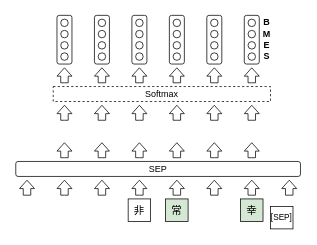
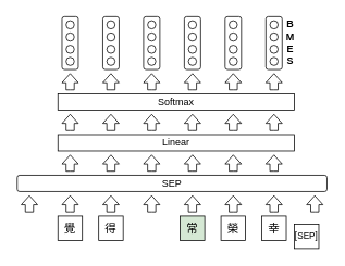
  <mxCell id="0" />
  <mxCell id="1" parent="0" />
  <mxCell id="2" value="&lt;font style=&quot;font-size: 12px;&quot;&gt;SEP&lt;/font&gt;" style="rounded=1;whiteSpace=wrap;html=1;fontSize=12;" parent="1" vertex="1"><mxGeometry x="20" y="215" width="380" height="20" as="geometry" /></mxCell>
- <mxCell id="5" value="非" style="whiteSpace=wrap;html=1;aspect=fixed;fontSize=14;" parent="1" vertex="1"><mxGeometry x="170" y="265" width="30" height="30" as="geometry" /></mxCell>
+ <mxCell id="3" value="覺" style="whiteSpace=wrap;html=1;aspect=fixed;fontSize=14;" parent="1" vertex="1"><mxGeometry x="70" y="265" width="30" height="30" as="geometry" /></mxCell>
+ <mxCell id="4" value="得" style="whiteSpace=wrap;html=1;aspect=fixed;fontSize=14;" parent="1" vertex="1"><mxGeometry x="120" y="265" width="30" height="30" as="geometry" /></mxCell>
  <mxCell id="6" value="常" style="whiteSpace=wrap;html=1;aspect=fixed;fontSize=14;fillColor=#d5e8d4;" parent="1" vertex="1"><mxGeometry x="220" y="265" width="30" height="30" as="geometry" /></mxCell>
- <mxCell id="8" value="幸" style="whiteSpace=wrap;html=1;aspect=fixed;fontSize=14;fillColor=#d5e8d4;" parent="1" vertex="1"><mxGeometry x="320" y="265" width="30" height="30" as="geometry" /></mxCell>
+ <mxCell id="7" value="榮" style="whiteSpace=wrap;html=1;aspect=fixed;fontSize=14;" parent="1" vertex="1"><mxGeometry x="270" y="265" width="30" height="30" as="geometry" /></mxCell>
+ <mxCell id="8" value="幸" style="whiteSpace=wrap;html=1;aspect=fixed;fontSize=14;" parent="1" vertex="1"><mxGeometry x="320" y="265" width="30" height="30" as="geometry" /></mxCell>
  <mxCell id="9" value="&lt;font style=&quot;font-size: 11px&quot;&gt;[SEP]&lt;/font&gt;" style="whiteSpace=wrap;html=1;aspect=fixed;fontSize=11;" parent="1" vertex="1"><mxGeometry x="360" y="275" width="30" height="30" as="geometry" /></mxCell>
- <mxCell id="11" value="Softmax" style="whiteSpace=wrap;html=1;fontSize=12;dashed=1;" parent="1" vertex="1"><mxGeometry x="70" y="115" width="290" height="20" as="geometry" /></mxCell>
+ <mxCell id="10" value="Linear" style="whiteSpace=wrap;html=1;fontSize=12;" parent="1" vertex="1"><mxGeometry x="70" y="165" width="290" height="20" as="geometry" /></mxCell>
+ <mxCell id="11" value="Softmax" style="whiteSpace=wrap;html=1;fontSize=12;" parent="1" vertex="1"><mxGeometry x="70" y="115" width="290" height="20" as="geometry" /></mxCell>
  <mxCell id="12" value="" style="group" parent="1" vertex="1" connectable="0"><mxGeometry x="25" y="140" width="370" height="20" as="geometry" /></mxCell>
  <mxCell id="13" value="" style="html=1;shadow=0;dashed=0;align=center;verticalAlign=middle;shape=mxgraph.arrows2.arrow;dy=0.5;dx=11.18;direction=north;notch=0;fontSize=12;container=0;" parent="12" vertex="1"><mxGeometry x="50" width="20" height="20" as="geometry" /></mxCell>
  <mxCell id="14" value="" style="html=1;shadow=0;dashed=0;align=center;verticalAlign=middle;shape=mxgraph.arrows2.arrow;dy=0.5;dx=11.18;direction=north;notch=0;fontSize=12;container=0;" parent="12" vertex="1"><mxGeometry x="100" width="20" height="20" as="geometry" /></mxCell>
  <mxCell id="15" value="" style="html=1;shadow=0;dashed=0;align=center;verticalAlign=middle;shape=mxgraph.arrows2.arrow;dy=0.5;dx=11.18;direction=north;notch=0;fontSize=12;container=0;" parent="12" vertex="1"><mxGeometry x="150" width="20" height="20" as="geometry" /></mxCell>
  <mxCell id="16" value="" style="html=1;shadow=0;dashed=0;align=center;verticalAlign=middle;shape=mxgraph.arrows2.arrow;dy=0.5;dx=11.18;direction=north;notch=0;fontSize=12;container=0;" parent="12" vertex="1"><mxGeometry x="200" width="20" height="20" as="geometry" /></mxCell>
  <mxCell id="17" value="" style="html=1;shadow=0;dashed=0;align=center;verticalAlign=middle;shape=mxgraph.arrows2.arrow;dy=0.5;dx=11.18;direction=north;notch=0;fontSize=12;container=0;" parent="12" vertex="1"><mxGeometry x="250" width="20" height="20" as="geometry" /></mxCell>
  <mxCell id="18" value="" style="html=1;shadow=0;dashed=0;align=center;verticalAlign=middle;shape=mxgraph.arrows2.arrow;dy=0.5;dx=11.18;direction=north;notch=0;fontSize=12;container=0;" parent="12" vertex="1"><mxGeometry x="300" width="20" height="20" as="geometry" /></mxCell>
  <mxCell id="19" value="" style="group" parent="1" vertex="1" connectable="0"><mxGeometry x="25" y="25" width="370" height="85" as="geometry" /></mxCell>
  <mxCell id="20" value="" style="group" parent="19" vertex="1" connectable="0"><mxGeometry y="65" width="370" height="20" as="geometry" /></mxCell>
  <mxCell id="21" value="" style="html=1;shadow=0;dashed=0;align=center;verticalAlign=middle;shape=mxgraph.arrows2.arrow;dy=0.5;dx=11.18;direction=north;notch=0;fontSize=12;container=0;" parent="20" vertex="1"><mxGeometry x="50" width="20" height="20" as="geometry" /></mxCell>
  <mxCell id="22" value="" style="html=1;shadow=0;dashed=0;align=center;verticalAlign=middle;shape=mxgraph.arrows2.arrow;dy=0.5;dx=11.18;direction=north;notch=0;fontSize=12;container=0;" parent="20" vertex="1"><mxGeometry x="100" width="20" height="20" as="geometry" /></mxCell>
  <mxCell id="23" value="" style="html=1;shadow=0;dashed=0;align=center;verticalAlign=middle;shape=mxgraph.arrows2.arrow;dy=0.5;dx=11.18;direction=north;notch=0;fontSize=12;container=0;" parent="20" vertex="1"><mxGeometry x="150" width="20" height="20" as="geometry" /></mxCell>
  <mxCell id="24" value="" style="html=1;shadow=0;dashed=0;align=center;verticalAlign=middle;shape=mxgraph.arrows2.arrow;dy=0.5;dx=11.18;direction=north;notch=0;fontSize=12;container=0;" parent="20" vertex="1"><mxGeometry x="200" width="20" height="20" as="geometry" /></mxCell>
  <mxCell id="25" value="" style="html=1;shadow=0;dashed=0;align=center;verticalAlign=middle;shape=mxgraph.arrows2.arrow;dy=0.5;dx=11.18;direction=north;notch=0;fontSize=12;container=0;" parent="20" vertex="1"><mxGeometry x="250" width="20" height="20" as="geometry" /></mxCell>
  <mxCell id="26" value="" style="html=1;shadow=0;dashed=0;align=center;verticalAlign=middle;shape=mxgraph.arrows2.arrow;dy=0.5;dx=11.18;direction=north;notch=0;fontSize=12;container=0;" parent="20" vertex="1"><mxGeometry x="300" width="20" height="20" as="geometry" /></mxCell>
  <mxCell id="27" value="" style="group" parent="19" vertex="1" connectable="0"><mxGeometry x="50" y="-5" width="320" height="65" as="geometry" /></mxCell>
  <mxCell id="28" value="" style="rounded=1;whiteSpace=wrap;html=1;fontSize=12;container=0;" parent="27" vertex="1"><mxGeometry width="20" height="65" as="geometry" /></mxCell>
  <mxCell id="29" value="" style="ellipse;whiteSpace=wrap;html=1;aspect=fixed;fontSize=12;container=0;" parent="27" vertex="1"><mxGeometry x="5" y="5" width="10" height="10" as="geometry" /></mxCell>
  <mxCell id="30" value="" style="ellipse;whiteSpace=wrap;html=1;aspect=fixed;fontSize=12;container=0;" parent="27" vertex="1"><mxGeometry x="5" y="20" width="10" height="10" as="geometry" /></mxCell>
  <mxCell id="31" value="" style="ellipse;whiteSpace=wrap;html=1;aspect=fixed;fontSize=12;container=0;" parent="27" vertex="1"><mxGeometry x="5" y="35" width="10" height="10" as="geometry" /></mxCell>
  <mxCell id="32" value="" style="ellipse;whiteSpace=wrap;html=1;aspect=fixed;fontSize=12;container=0;" parent="27" vertex="1"><mxGeometry x="5" y="50" width="10" height="10" as="geometry" /></mxCell>
  <mxCell id="33" value="" style="rounded=1;whiteSpace=wrap;html=1;fontSize=12;container=0;" parent="27" vertex="1"><mxGeometry x="50" width="20" height="65" as="geometry" /></mxCell>
  <mxCell id="34" value="" style="ellipse;whiteSpace=wrap;html=1;aspect=fixed;fontSize=12;container=0;" parent="27" vertex="1"><mxGeometry x="55" y="5" width="10" height="10" as="geometry" /></mxCell>
  <mxCell id="35" value="" style="ellipse;whiteSpace=wrap;html=1;aspect=fixed;fontSize=12;container=0;" parent="27" vertex="1"><mxGeometry x="55" y="20" width="10" height="10" as="geometry" /></mxCell>
  <mxCell id="36" value="" style="ellipse;whiteSpace=wrap;html=1;aspect=fixed;fontSize=12;container=0;" parent="27" vertex="1"><mxGeometry x="55" y="35" width="10" height="10" as="geometry" /></mxCell>
  <mxCell id="37" value="" style="ellipse;whiteSpace=wrap;html=1;aspect=fixed;fontSize=12;container=0;" parent="27" vertex="1"><mxGeometry x="55" y="50" width="10" height="10" as="geometry" /></mxCell>
  <mxCell id="38" value="" style="rounded=1;whiteSpace=wrap;html=1;fontSize=12;container=0;" parent="27" vertex="1"><mxGeometry x="100" width="20" height="65" as="geometry" /></mxCell>
  <mxCell id="39" value="" style="ellipse;whiteSpace=wrap;html=1;aspect=fixed;fontSize=12;container=0;" parent="27" vertex="1"><mxGeometry x="105" y="5" width="10" height="10" as="geometry" /></mxCell>
  <mxCell id="40" value="" style="ellipse;whiteSpace=wrap;html=1;aspect=fixed;fontSize=12;container=0;" parent="27" vertex="1"><mxGeometry x="105" y="20" width="10" height="10" as="geometry" /></mxCell>
  <mxCell id="41" value="" style="ellipse;whiteSpace=wrap;html=1;aspect=fixed;fontSize=12;container=0;" parent="27" vertex="1"><mxGeometry x="105" y="35" width="10" height="10" as="geometry" /></mxCell>
  <mxCell id="42" value="" style="ellipse;whiteSpace=wrap;html=1;aspect=fixed;fontSize=12;container=0;" parent="27" vertex="1"><mxGeometry x="105" y="50" width="10" height="10" as="geometry" /></mxCell>
  <mxCell id="43" value="" style="rounded=1;whiteSpace=wrap;html=1;fontSize=12;container=0;" parent="27" vertex="1"><mxGeometry x="150" width="20" height="65" as="geometry" /></mxCell>
  <mxCell id="44" value="" style="ellipse;whiteSpace=wrap;html=1;aspect=fixed;fontSize=12;container=0;" parent="27" vertex="1"><mxGeometry x="155" y="5" width="10" height="10" as="geometry" /></mxCell>
  <mxCell id="45" value="" style="ellipse;whiteSpace=wrap;html=1;aspect=fixed;fontSize=12;container=0;" parent="27" vertex="1"><mxGeometry x="155" y="20" width="10" height="10" as="geometry" /></mxCell>
  <mxCell id="46" value="" style="ellipse;whiteSpace=wrap;html=1;aspect=fixed;fontSize=12;container=0;" parent="27" vertex="1"><mxGeometry x="155" y="35" width="10" height="10" as="geometry" /></mxCell>
  <mxCell id="47" value="" style="ellipse;whiteSpace=wrap;html=1;aspect=fixed;fontSize=12;container=0;" parent="27" vertex="1"><mxGeometry x="155" y="50" width="10" height="10" as="geometry" /></mxCell>
  <mxCell id="48" value="" style="rounded=1;whiteSpace=wrap;html=1;fontSize=12;container=0;" parent="27" vertex="1"><mxGeometry x="200" width="20" height="65" as="geometry" /></mxCell>
  <mxCell id="49" value="" style="ellipse;whiteSpace=wrap;html=1;aspect=fixed;fontSize=12;container=0;" parent="27" vertex="1"><mxGeometry x="205" y="5" width="10" height="10" as="geometry" /></mxCell>
  <mxCell id="50" value="" style="ellipse;whiteSpace=wrap;html=1;aspect=fixed;fontSize=12;container=0;" parent="27" vertex="1"><mxGeometry x="205" y="20" width="10" height="10" as="geometry" /></mxCell>
  <mxCell id="51" value="" style="ellipse;whiteSpace=wrap;html=1;aspect=fixed;fontSize=12;container=0;" parent="27" vertex="1"><mxGeometry x="205" y="35" width="10" height="10" as="geometry" /></mxCell>
  <mxCell id="52" value="" style="ellipse;whiteSpace=wrap;html=1;aspect=fixed;fontSize=12;container=0;" parent="27" vertex="1"><mxGeometry x="205" y="50" width="10" height="10" as="geometry" /></mxCell>
  <mxCell id="53" value="" style="rounded=1;whiteSpace=wrap;html=1;fontSize=12;container=0;" parent="27" vertex="1"><mxGeometry x="250" width="20" height="65" as="geometry" /></mxCell>
  <mxCell id="54" value="" style="ellipse;whiteSpace=wrap;html=1;aspect=fixed;fontSize=12;container=0;" parent="27" vertex="1"><mxGeometry x="255" y="5" width="10" height="10" as="geometry" /></mxCell>
  <mxCell id="55" value="" style="ellipse;whiteSpace=wrap;html=1;aspect=fixed;fontSize=12;container=0;" parent="27" vertex="1"><mxGeometry x="255" y="20" width="10" height="10" as="geometry" /></mxCell>
  <mxCell id="56" value="" style="ellipse;whiteSpace=wrap;html=1;aspect=fixed;fontSize=12;container=0;" parent="27" vertex="1"><mxGeometry x="255" y="35" width="10" height="10" as="geometry" /></mxCell>
  <mxCell id="57" value="" style="ellipse;whiteSpace=wrap;html=1;aspect=fixed;fontSize=12;container=0;" parent="27" vertex="1"><mxGeometry x="255" y="50" width="10" height="10" as="geometry" /></mxCell>
  <mxCell id="58" value="&lt;b&gt;B&lt;/b&gt;" style="text;html=1;strokeColor=none;fillColor=none;align=center;verticalAlign=middle;whiteSpace=wrap;rounded=0;fontSize=12;" parent="1" vertex="1"><mxGeometry x="345" width="20" height="20" as="geometry" y="20" /></mxCell>
  <mxCell id="59" value="&lt;b&gt;M&lt;/b&gt;" style="text;html=1;strokeColor=none;fillColor=none;align=center;verticalAlign=middle;whiteSpace=wrap;rounded=0;fontSize=12;" parent="1" vertex="1"><mxGeometry x="345" y="35" width="20" height="20" as="geometry" /></mxCell>
  <mxCell id="60" value="&lt;b&gt;E&lt;/b&gt;" style="text;html=1;strokeColor=none;fillColor=none;align=center;verticalAlign=middle;whiteSpace=wrap;rounded=0;fontSize=12;" parent="1" vertex="1"><mxGeometry x="345" y="50" width="20" height="20" as="geometry" /></mxCell>
  <mxCell id="61" value="&lt;b&gt;S&lt;/b&gt;" style="text;html=1;strokeColor=none;fillColor=none;align=center;verticalAlign=middle;whiteSpace=wrap;rounded=0;fontSize=12;" parent="1" vertex="1"><mxGeometry x="345" y="65" width="20" height="20" as="geometry" /></mxCell>
  <mxCell id="62" value="" style="html=1;shadow=0;dashed=0;align=center;verticalAlign=middle;shape=mxgraph.arrows2.arrow;dy=0.5;dx=11.18;direction=north;notch=0;fontSize=12;" parent="1" vertex="1"><mxGeometry x="75" y="190" width="20" height="20" as="geometry" /></mxCell>
  <mxCell id="63" value="" style="html=1;shadow=0;dashed=0;align=center;verticalAlign=middle;shape=mxgraph.arrows2.arrow;dy=0.5;dx=11.18;direction=north;notch=0;fontSize=12;" parent="1" vertex="1"><mxGeometry x="125" y="190" width="20" height="20" as="geometry" /></mxCell>
  <mxCell id="64" value="" style="html=1;shadow=0;dashed=0;align=center;verticalAlign=middle;shape=mxgraph.arrows2.arrow;dy=0.5;dx=11.18;direction=north;notch=0;fontSize=12;" parent="1" vertex="1"><mxGeometry x="175" y="190" width="20" height="20" as="geometry" /></mxCell>
  <mxCell id="65" value="" style="html=1;shadow=0;dashed=0;align=center;verticalAlign=middle;shape=mxgraph.arrows2.arrow;dy=0.5;dx=11.18;direction=north;notch=0;fontSize=12;" parent="1" vertex="1"><mxGeometry x="225" y="190" width="20" height="20" as="geometry" /></mxCell>
  <mxCell id="66" value="" style="html=1;shadow=0;dashed=0;align=center;verticalAlign=middle;shape=mxgraph.arrows2.arrow;dy=0.5;dx=11.18;direction=north;notch=0;fontSize=12;" parent="1" vertex="1"><mxGeometry x="275" y="190" width="20" height="20" as="geometry" /></mxCell>
  <mxCell id="67" value="" style="html=1;shadow=0;dashed=0;align=center;verticalAlign=middle;shape=mxgraph.arrows2.arrow;dy=0.5;dx=11.18;direction=north;notch=0;fontSize=12;" parent="1" vertex="1"><mxGeometry x="325" y="190" width="20" height="20" as="geometry" /></mxCell>
  <mxCell id="68" value="" style="html=1;shadow=0;dashed=0;align=center;verticalAlign=middle;shape=mxgraph.arrows2.arrow;dy=0.5;dx=11.18;direction=north;notch=0;fontSize=12;" parent="1" vertex="1"><mxGeometry x="25" y="240" width="20" height="20" as="geometry" /></mxCell>
  <mxCell id="69" value="" style="html=1;shadow=0;dashed=0;align=center;verticalAlign=middle;shape=mxgraph.arrows2.arrow;dy=0.5;dx=11.18;direction=north;notch=0;fontSize=12;" parent="1" vertex="1"><mxGeometry x="75" y="240" width="20" height="20" as="geometry" /></mxCell>
  <mxCell id="70" value="" style="html=1;shadow=0;dashed=0;align=center;verticalAlign=middle;shape=mxgraph.arrows2.arrow;dy=0.5;dx=11.18;direction=north;notch=0;fontSize=12;" parent="1" vertex="1"><mxGeometry x="125" y="240" width="20" height="20" as="geometry" /></mxCell>
  <mxCell id="71" value="" style="html=1;shadow=0;dashed=0;align=center;verticalAlign=middle;shape=mxgraph.arrows2.arrow;dy=0.5;dx=11.18;direction=north;notch=0;fontSize=12;" parent="1" vertex="1"><mxGeometry x="175" y="240" width="20" height="20" as="geometry" /></mxCell>
  <mxCell id="72" value="" style="html=1;shadow=0;dashed=0;align=center;verticalAlign=middle;shape=mxgraph.arrows2.arrow;dy=0.5;dx=11.18;direction=north;notch=0;fontSize=12;" parent="1" vertex="1"><mxGeometry x="225" y="240" width="20" height="20" as="geometry" /></mxCell>
  <mxCell id="73" value="" style="html=1;shadow=0;dashed=0;align=center;verticalAlign=middle;shape=mxgraph.arrows2.arrow;dy=0.5;dx=11.18;direction=north;notch=0;fontSize=12;" parent="1" vertex="1"><mxGeometry x="275" y="240" width="20" height="20" as="geometry" /></mxCell>
  <mxCell id="74" value="" style="html=1;shadow=0;dashed=0;align=center;verticalAlign=middle;shape=mxgraph.arrows2.arrow;dy=0.5;dx=11.18;direction=north;notch=0;fontSize=12;" parent="1" vertex="1"><mxGeometry x="325" y="240" width="20" height="20" as="geometry" /></mxCell>
  <mxCell id="75" value="" style="html=1;shadow=0;dashed=0;align=center;verticalAlign=middle;shape=mxgraph.arrows2.arrow;dy=0.5;dx=11.18;direction=north;notch=0;fontSize=12;" parent="1" vertex="1"><mxGeometry x="375" y="240" width="20" height="20" as="geometry" /></mxCell>
